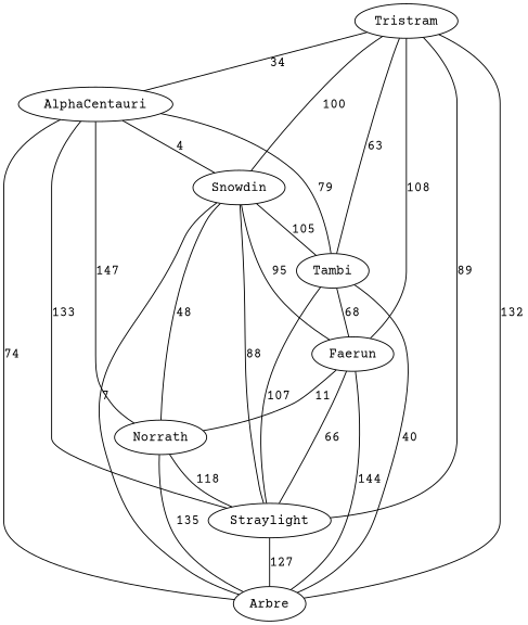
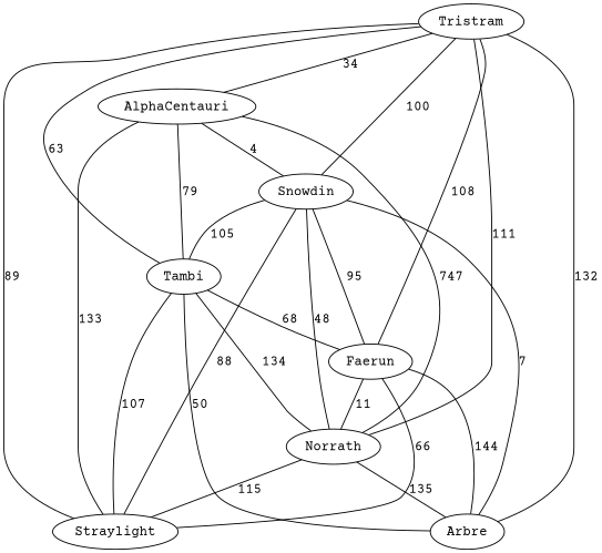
  graph {
    fontname="Courier Prime"
    node [fontname="Courier Prime"]
    edge [fontname="Courier Prime"]
    Tristram
    AlphaCentauri
    Snowdin
    Tambi
    Faerun
    Norrath
    Straylight
    Arbre
    Tristram -- AlphaCentauri [label=34 weight=34]
    Tristram -- Snowdin [label=100 weight=100]
    Tristram -- Tambi [label=63 weight=63]
    Tristram -- Faerun [label=108 weight=108]
+   Tristram -- Norrath [label=111 weight=111]
    Tristram -- Straylight [label=89 weight=89]
    Tristram -- Arbre [label=132 weight=132]
    AlphaCentauri -- Snowdin [label=4 weight=4]
    AlphaCentauri -- Tambi [label=79 weight=79]
-   AlphaCentauri -- Norrath [label=147 weight=147]
+   AlphaCentauri -- Norrath [label=747 weight=147]
    AlphaCentauri -- Straylight [label=133 weight=133]
-   AlphaCentauri -- Arbre [label=74 weight=74]
    Snowdin -- Tambi [label=105 weight=105]
    Snowdin -- Faerun [label=95 weight=95]
    Snowdin -- Norrath [label=48 weight=48]
    Snowdin -- Straylight [label=88 weight=88]
    Snowdin -- Arbre [label=7 weight=7]
    Tambi -- Faerun [label=68 weight=68]
+   Tambi -- Norrath [label=134 weight=134]
    Tambi -- Straylight [label=107 weight=107]
-   Tambi -- Arbre [label=40 weight=40]
+   Tambi -- Arbre [label=50 weight=40]
    Faerun -- Norrath [label=11 weight=11]
    Faerun -- Straylight [label=66 weight=66]
    Faerun -- Arbre [label=144 weight=144]
-   Norrath -- Straylight [label=118 weight=115]
+   Norrath -- Straylight [label=115 weight=115]
    Norrath -- Arbre [label=135 weight=135]
-   Straylight -- Arbre [label=127 weight=127]
  }
